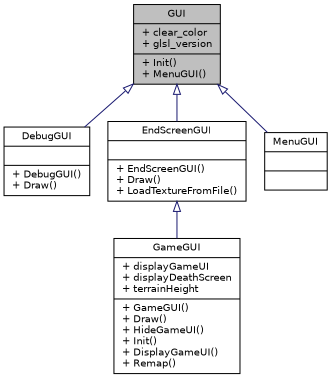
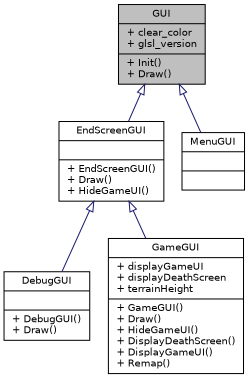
  digraph {
    node [color=black fillcolor=white fontname=Helvetica fontsize=10 shape=record style=filled]
    edge [arrowtail=onormal color=midnightblue dir=back fontname=Helvetica fontsize=10 labelfontname=Helvetica labelfontsize=10 style=solid]
-   n1 [fillcolor=grey75 fontcolor=black height=0.2 label="{GUI\n|+ clear_color\l+ glsl_version\l|+ Init()\l+ MenuGUI()\l}" width=0.4]
+   n1 [fillcolor=grey75 fontcolor=black height=0.2 label="{GUI\n|+ clear_color\l+ glsl_version\l|+ Init()\l+ Draw()\l}" width=0.4]
    n2 [height=0.2 label="{DebugGUI\n||+ DebugGUI()\l+ Draw()\l}" width=0.4]
-   n3 [height=0.2 label="{EndScreenGUI\n||+ EndScreenGUI()\l+ Draw()\l+ LoadTextureFromFile()\l}" width=0.4]
+   n3 [height=0.2 label="{EndScreenGUI\n||+ EndScreenGUI()\l+ Draw()\l+ HideGameUI()\l}" width=0.4]
    n4 [height=0.2 label="{MenuGUI\n||}" width=0.4]
-   n5 [height=0.2 label="{GameGUI\n|+ displayGameUI\l+ displayDeathScreen\l+ terrainHeight\l|+ GameGUI()\l+ Draw()\l+ HideGameUI()\l+ Init()\l+ DisplayGameUI()\l+ Remap()\l}" width=0.4]
-   n1 -> n2
+   n5 [height=0.2 label="{GameGUI\n|+ displayGameUI\l+ displayDeathScreen\l+ terrainHeight\l|+ GameGUI()\l+ Draw()\l+ HideGameUI()\l+ DisplayDeathScreen()\l+ DisplayGameUI()\l+ Remap()\l}" width=0.4]
+   n3 -> n2
    n1 -> n3
    n1 -> n4
    n3 -> n5
  }
